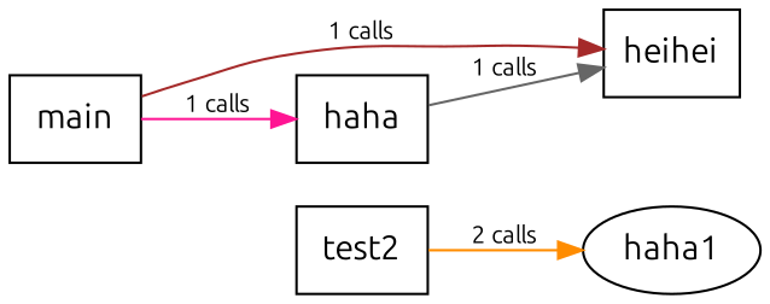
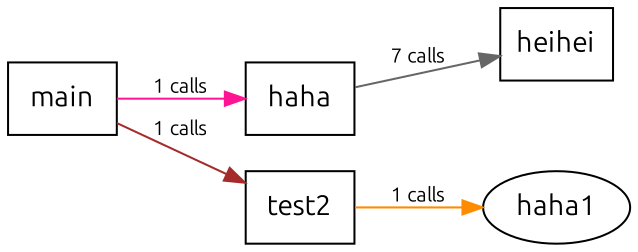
  digraph {
    fontname=Ubuntu
    rankdir=LR
    node [fontname=Ubuntu shape=rectangle]
    edge [fontname=Ubuntu fontsize=10]
    main
    heihei
    haha
    n4 [label=haha1 shape=ellipse]
    test2
-   main -> heihei [color=brown label="1 calls"]
+   main -> test2 [color=brown label="1 calls"]
    main -> haha [color=deeppink label="1 calls"]
-   haha -> heihei [color=gray40 label="1 calls"]
-   test2 -> n4 [color=darkorange label="2 calls"]
+   haha -> heihei [color=gray40 label="7 calls"]
+   test2 -> n4 [color=darkorange label="1 calls"]
  }
